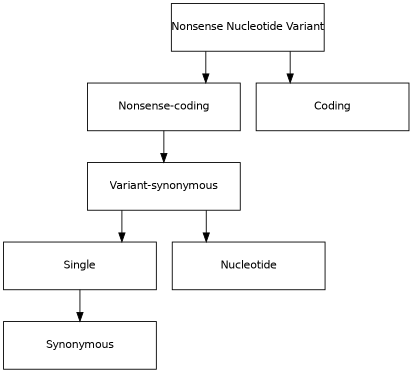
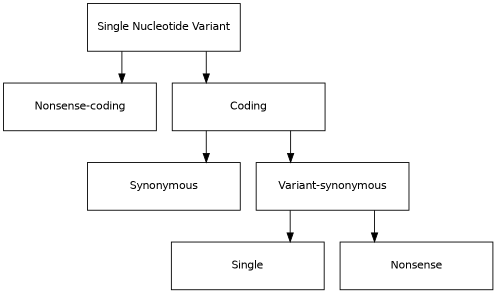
  digraph {
    newrank=true
    splines=ortho
    node [fillcolor="#ffffff" fixedsize=true fontname=helvetica fontsize=12 nodesep=0.1 ranksep=0.6 shape=rect]
    edge [weight=1.6]
-   n1 [height=0.75 label="Nonsense Nucleotide Variant" width=2.4]
+   n1 [height=0.75 label="Single Nucleotide Variant" width=2.4]
    n2 [height=0.75 label="Nonsense-coding" width=2.4]
    n3 [height=0.75 label=Coding width=2.4]
    n4 [height=0.75 label=Synonymous width=2.4]
    n5 [height=0.75 label="Variant-synonymous" width=2.4]
    n6 [height=0.75 label=Single width=2.4]
-   n7 [height=0.75 label=Nucleotide width=2.4]
+   n7 [height=0.75 label=Nonsense width=2.4]
    n1 -> n2
    n1 -> n3
-   n6 -> n4
-   n2 -> n5
+   n3 -> n4
+   n3 -> n5
    n5 -> n6
    n5 -> n7
  }
